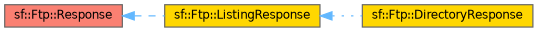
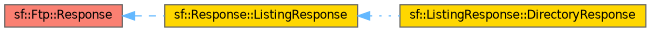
  digraph {
    rankdir=LR
    node [color=grey40 fillcolor=gold fontname=Helvetica fontsize=10 shape=box style=filled]
    edge [color=steelblue1 dir=back fontname=Helvetica fontsize=10 labelfontname=Helvetica labelfontsize=10]
    n1 [fillcolor=salmon height=0.2 label="sf::Ftp::Response" width=0.4]
-   n2 [height=0.2 label="sf::Ftp::ListingResponse" width=0.4]
-   n3 [height=0.2 label="sf::Ftp::DirectoryResponse" width=0.4]
+   n2 [height=0.2 label="sf::Response::ListingResponse" width=0.4]
+   n3 [height=0.2 label="sf::ListingResponse::DirectoryResponse" width=0.4]
    n1 -> n2 [style=dashed]
    n2 -> n3 [style=dotted]
  }
